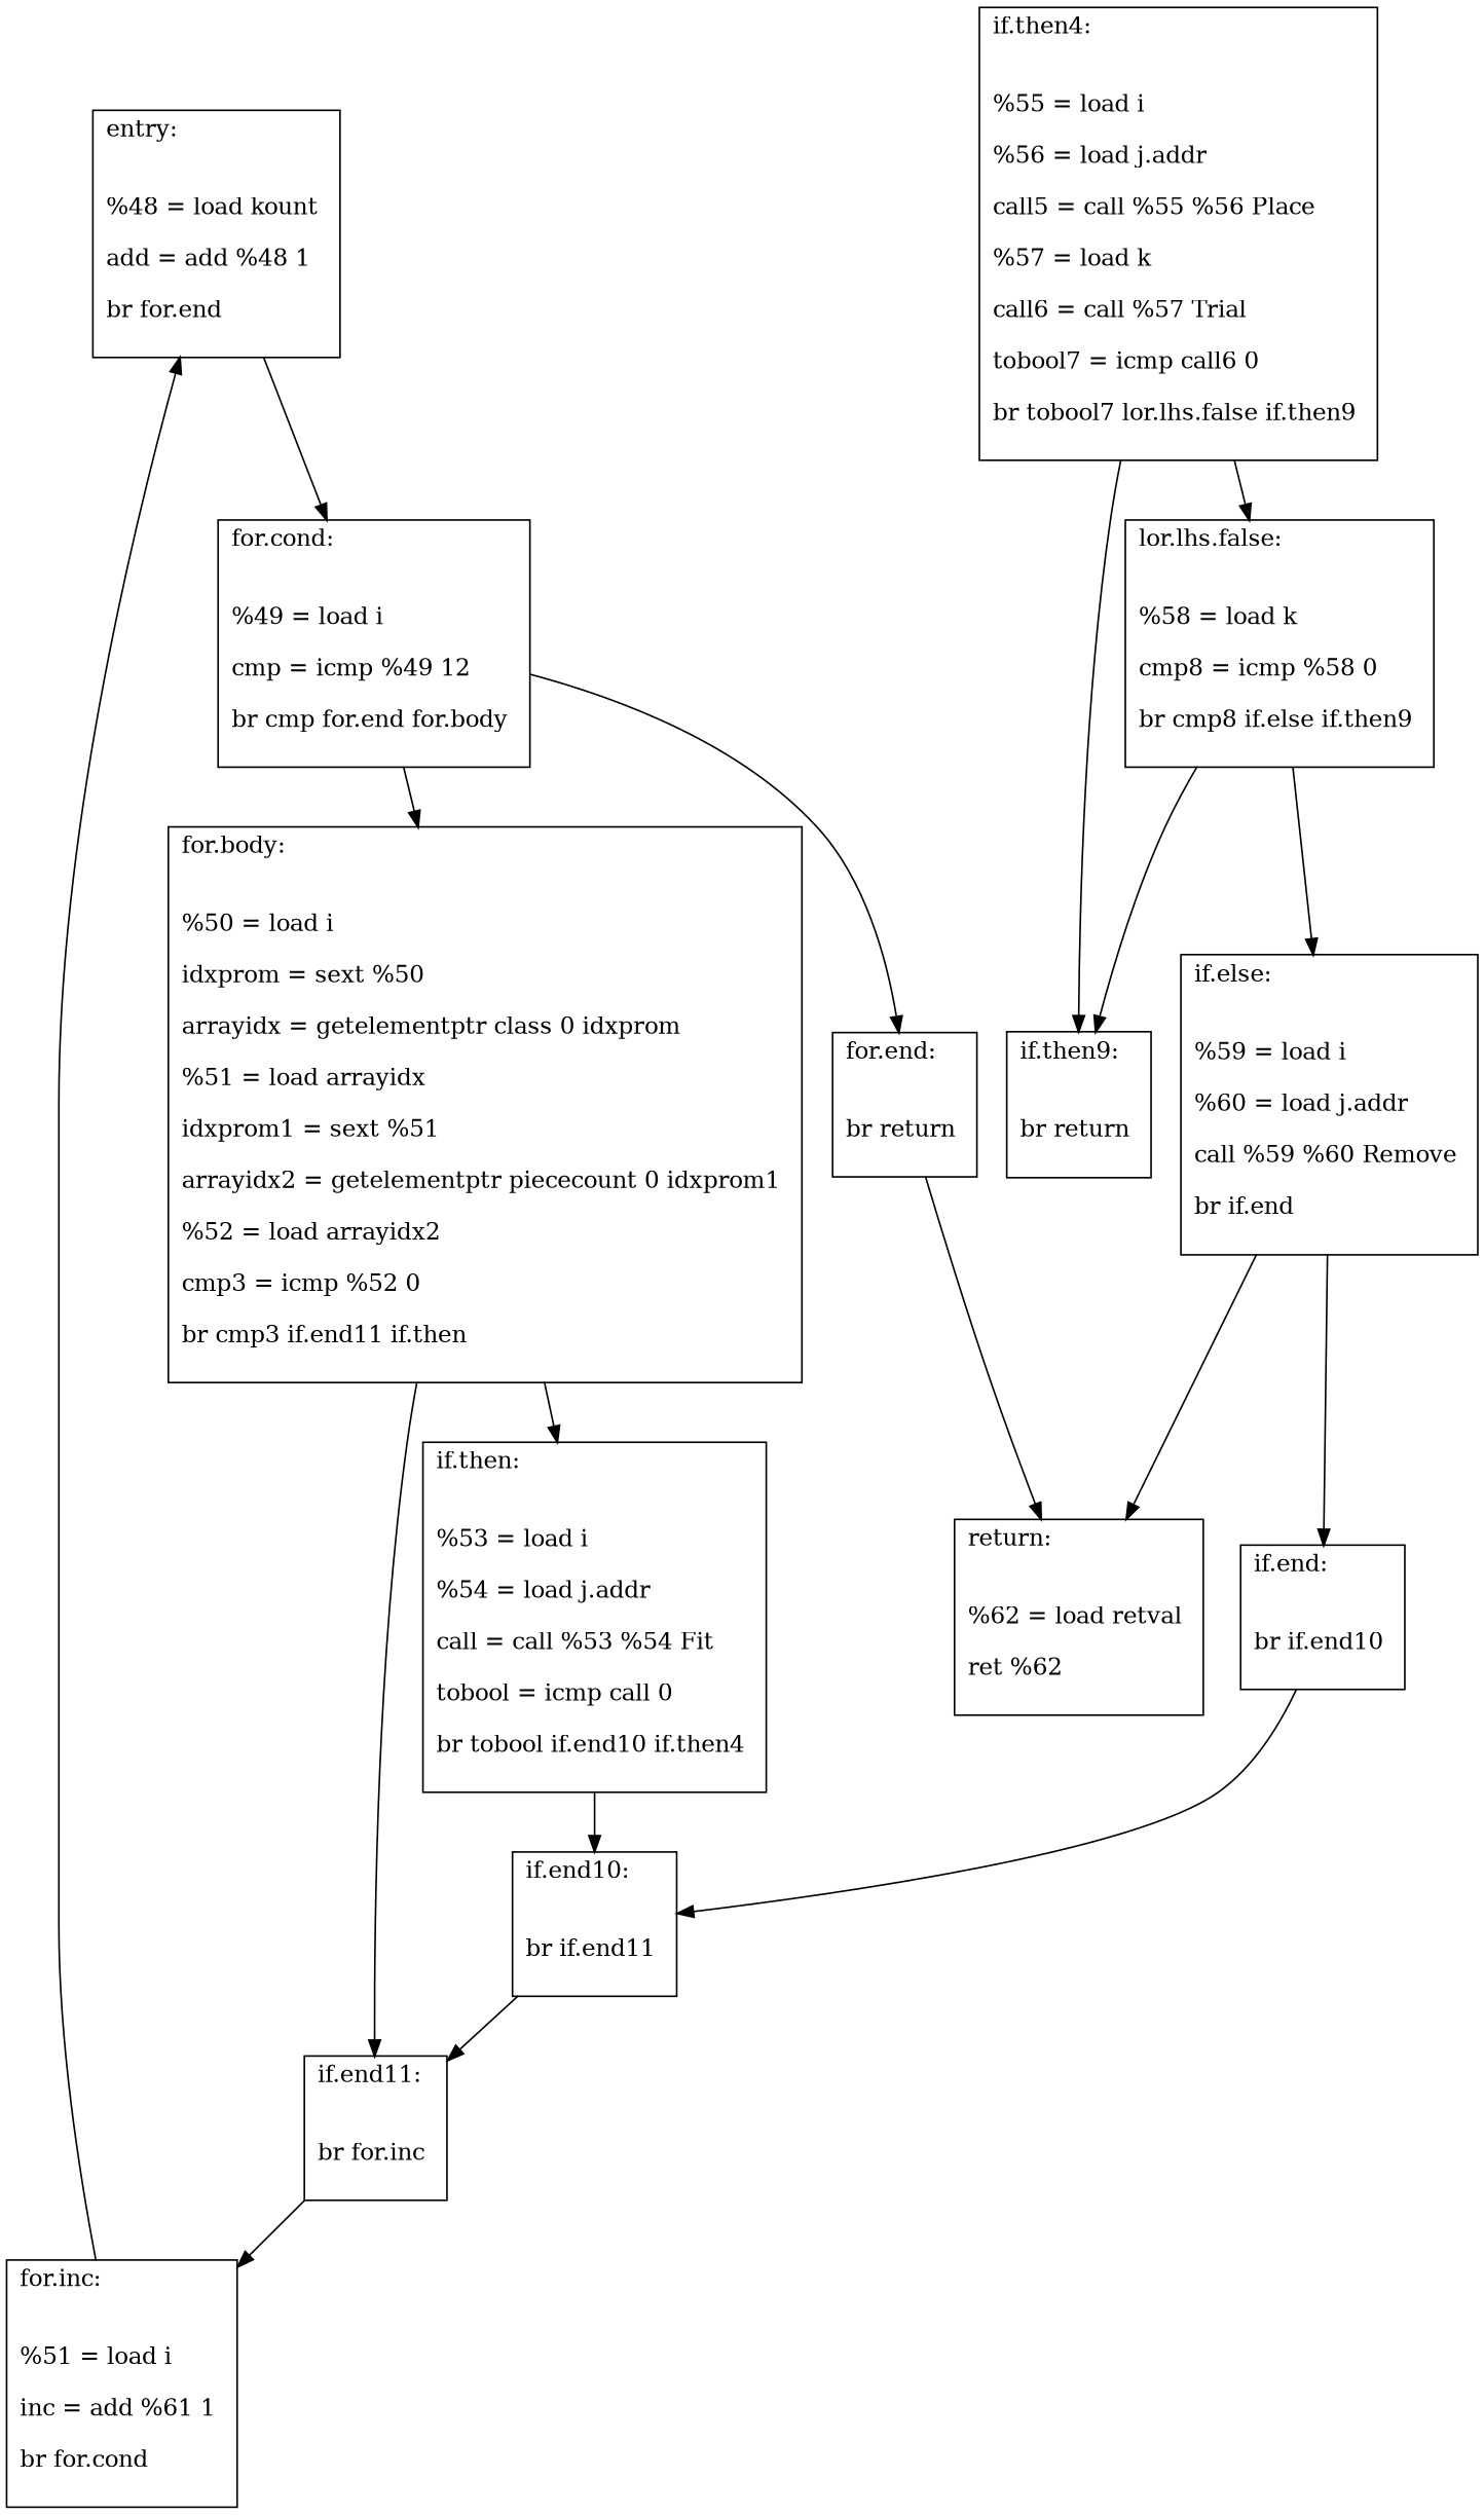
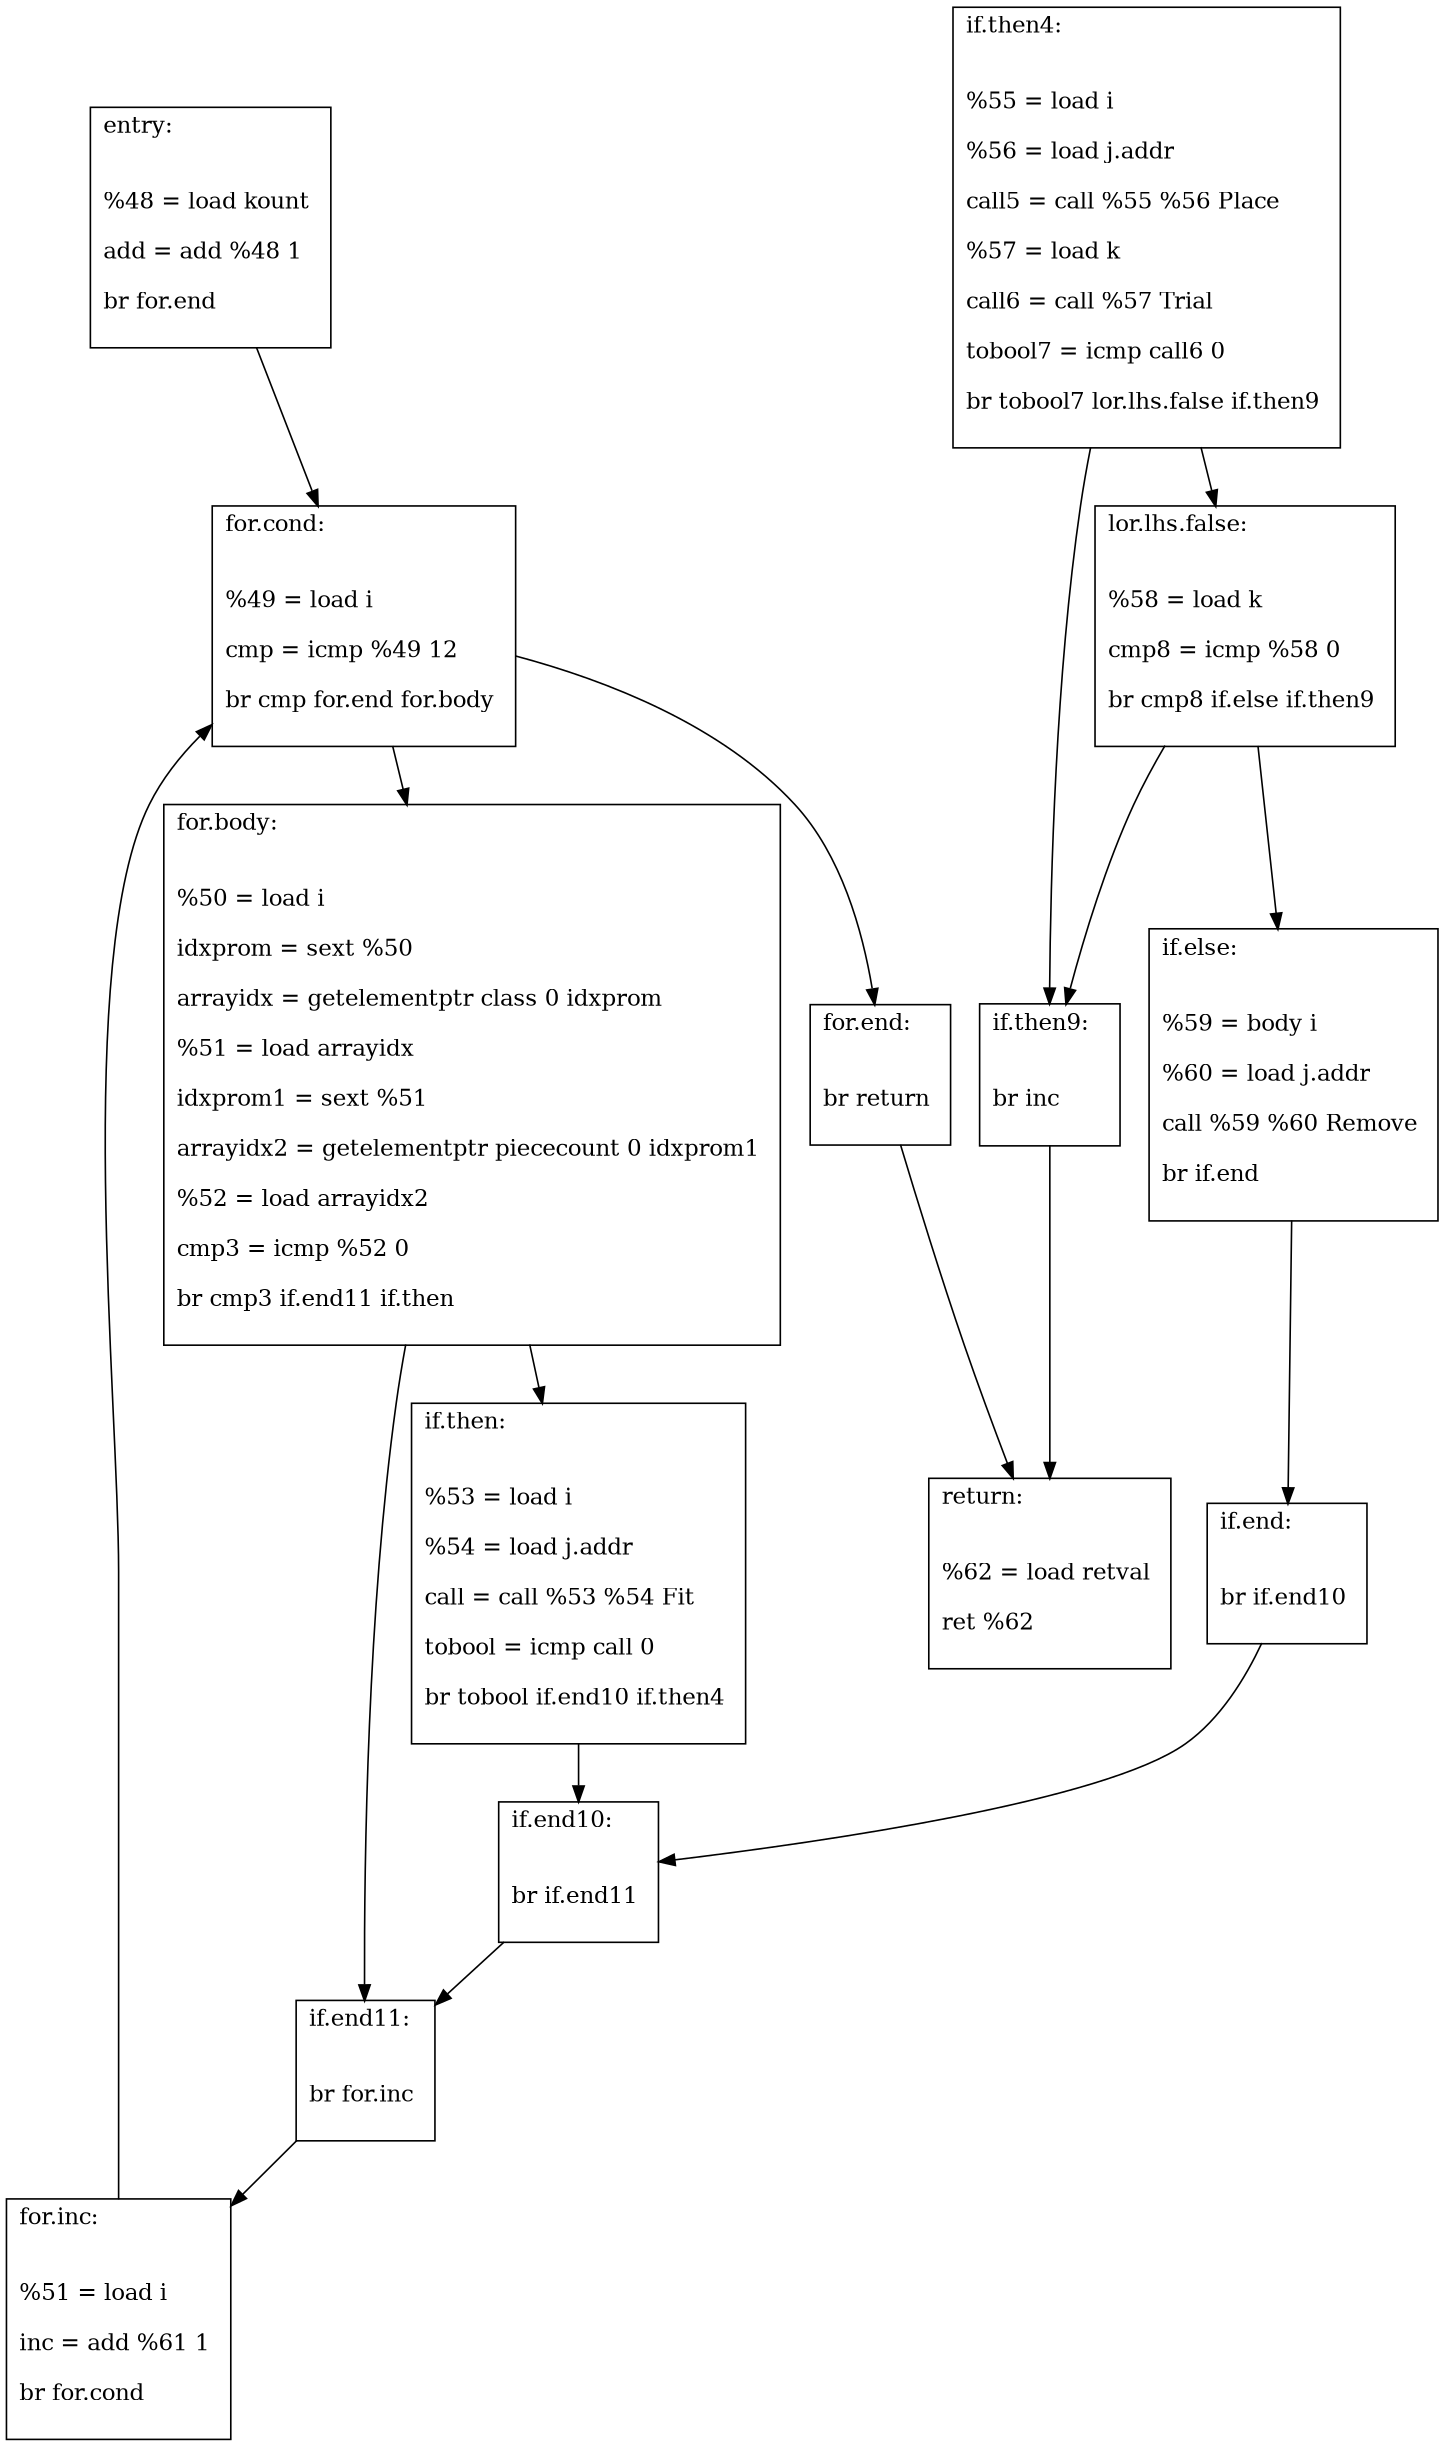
  digraph {
    node [shape=record]
    n1 [label="{entry:\l\l\n			%48 = load kount \l\n			add = add %48 1 \l\n			br for.end \l\n		}"]
    n2 [label="{for.cond:\l\l\n			%49 = load i \l\n			cmp = icmp %49 12 \l\n			br cmp for.end for.body \l\n		}"]
    n3 [label="{for.body:\l\l\n			%50 = load i \l\n			idxprom = sext %50 \l\n			arrayidx = getelementptr class 0 idxprom \l\n			%51 = load arrayidx \l\n			idxprom1 = sext %51 \l\n			arrayidx2 = getelementptr piececount 0 idxprom1 \l\n			%52 = load arrayidx2 \l\n			cmp3 = icmp %52 0 \l\n			br cmp3 if.end11 if.then \l\n		}"]
    n4 [label="{for.end:\l\l\n			br return \l\n		}"]
    n5 [label="{if.then:\l\l\n			%53 = load i \l\n			%54 = load j.addr \l\n			call = call %53 %54 Fit \l\n			tobool = icmp call 0 \l\n			br tobool if.end10 if.then4 \l\n		}"]
    n6 [label="{if.end11:\l\l\n			br for.inc \l\n		}"]
    n7 [label="{return:\l\l\n			%62 = load retval \l\n			ret %62 \l\n		}"]
    n8 [label="{if.end10:\l\l\n			br if.end11 \l\n		}"]
    n9 [label="{for.inc:\l\l\n			%51 = load i \l\n			inc = add %61 1 \l\n			br for.cond \l\n		}"]
    n10 [label="{if.then4:\l\l\n			%55 = load i \l\n			%56 = load j.addr \l\n			call5 = call %55 %56 Place \l\n			%57 = load k \l\n			call6 = call %57 Trial \l\n			tobool7 = icmp call6 0 \l\n			br tobool7 lor.lhs.false if.then9 \l\n		}"]
-   n11 [label="{if.then9:\l\l\n			br return \l\n		}"]
+   n11 [label="{if.then9:\l\l\n			br inc \l\n		}"]
    n12 [label="{lor.lhs.false:\l\l\n			%58 = load k \l\n			cmp8 = icmp %58 0 \l\n			br cmp8 if.else if.then9 \l\n		}"]
-   n13 [label="{if.else:\l\l\n			%59 = load i \l\n			%60 = load j.addr \l\n			call %59 %60 Remove \l\n			br if.end \l\n		}"]
+   n13 [label="{if.else:\l\l\n			%59 = body i \l\n			%60 = load j.addr \l\n			call %59 %60 Remove \l\n			br if.end \l\n		}"]
    n14 [label="{if.end:\l\l\n			br if.end10 \l\n		}"]
    n1 -> n2
    n2 -> n3
    n2 -> n4
    n3 -> n5
    n3 -> n6
    n4 -> n7
    n5 -> n8
    n6 -> n9
    n8 -> n6
-   n9 -> n1
+   n9 -> n2
    n10 -> n11
    n10 -> n12
-   n13 -> n7
+   n11 -> n7
    n12 -> n11
    n12 -> n13
    n13 -> n14
    n14 -> n8
  }
